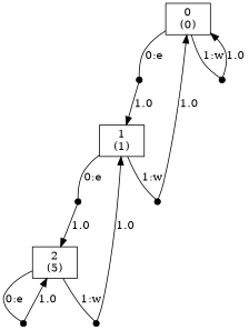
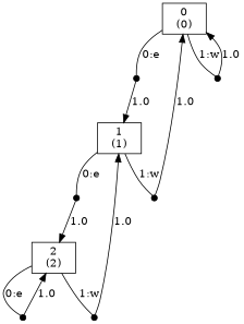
  digraph {
    node [shape=point]
    n1 [label="0\n(0)" shape=box]
    n0_0 [height=0.1 width=0.1]
    n0_1 [height=0.1 width=0.1]
    n4 [label="1\n(1)" shape=box]
    n1_0 [height=0.1 width=0.1]
    n1_1 [height=0.1 width=0.1]
-   n7 [label="2\n(5)" shape=box]
+   n7 [label="2\n(2)" shape=box]
    n2_0 [height=0.1 width=0.1]
    n2_1 [height=0.1 width=0.1]
    n1 -> n0_0 [arrowhead=none label="0:e"]
    n1 -> n0_1 [arrowhead=none label="1:w"]
    n0_0 -> n4 [label=1.0]
    n0_1 -> n1 [label=1.0]
    n4 -> n1_0 [arrowhead=none label="0:e"]
    n4 -> n1_1 [arrowhead=none label="1:w"]
    n1_0 -> n7 [label=1.0]
    n1_1 -> n1 [label=1.0]
    n7 -> n2_0 [arrowhead=none label="0:e"]
    n7 -> n2_1 [arrowhead=none label="1:w"]
    n2_0 -> n7 [label=1.0]
    n2_1 -> n4 [label=1.0]
  }
